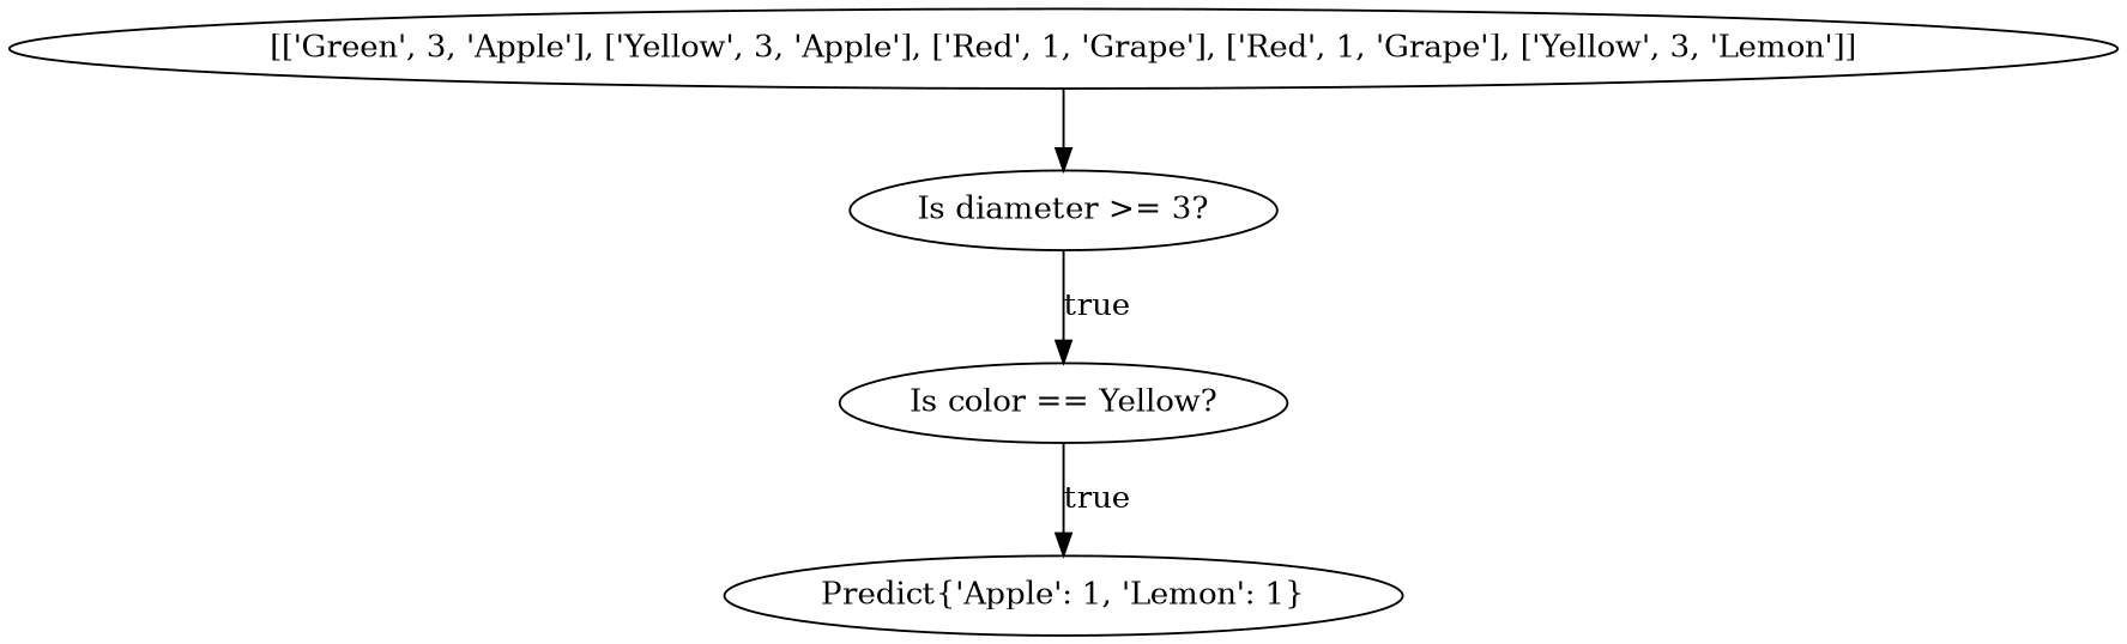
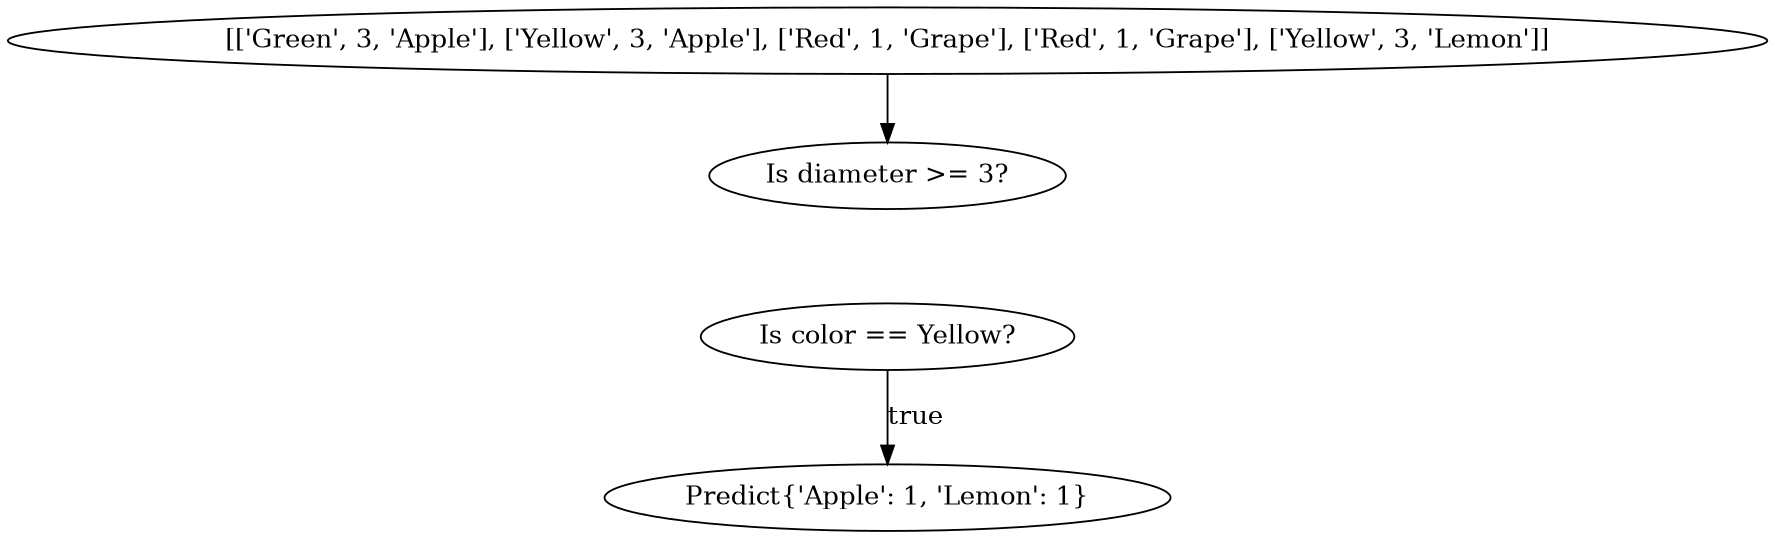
  digraph {
    n1 [label="[['Green', 3, 'Apple'], ['Yellow', 3, 'Apple'], ['Red', 1, 'Grape'], ['Red', 1, 'Grape'], ['Yellow', 3, 'Lemon']]"]
    n2 [label="Is diameter >= 3?"]
    n3 [label="Is color == Yellow?"]
    n4 [label="Predict{'Apple': 1, 'Lemon': 1}"]
    n1 -> n2
-   n2 -> n3 [label=true]
    n3 -> n4 [label=true]
  }
